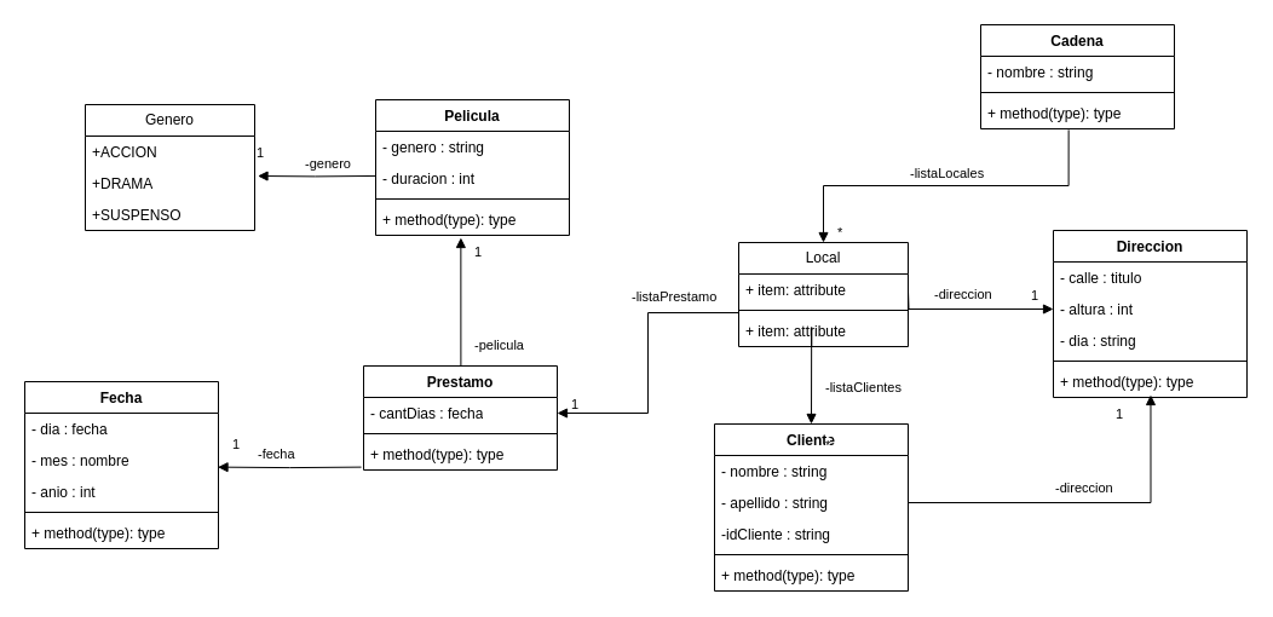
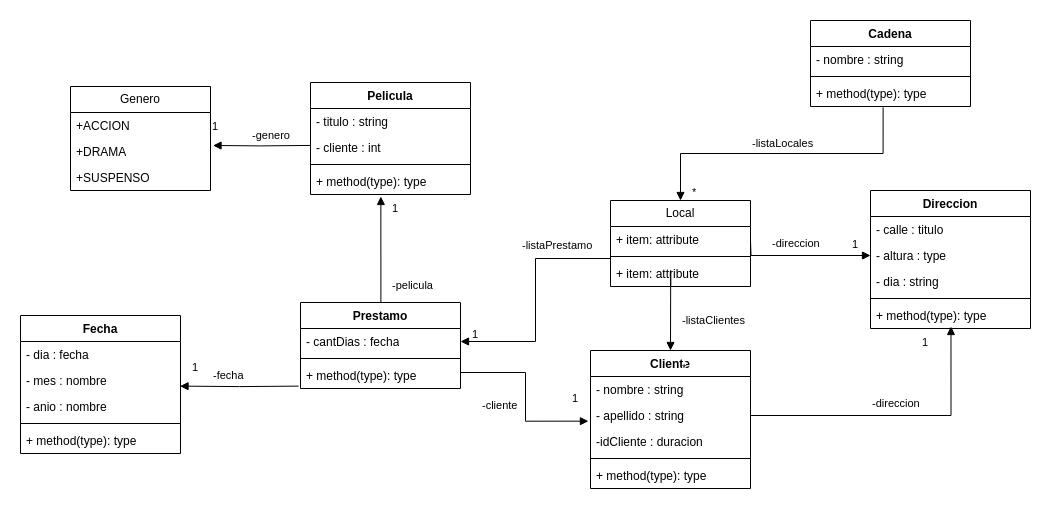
  <mxCell id="0" />
  <mxCell id="1" parent="0" />
  <mxCell id="2" value="Cadena" style="swimlane;fontStyle=1;align=center;verticalAlign=top;childLayout=stackLayout;horizontal=1;startSize=26;horizontalStack=0;resizeParent=1;resizeParentMax=0;resizeLast=0;collapsible=1;marginBottom=0;whiteSpace=wrap;html=1;" vertex="1" parent="1"><mxGeometry x="810" y="20" width="160" height="86" as="geometry" /></mxCell>
  <mxCell id="3" value="- nombre : string" style="text;strokeColor=none;fillColor=none;align=left;verticalAlign=top;spacingLeft=4;spacingRight=4;overflow=hidden;rotatable=0;points=[[0,0.5],[1,0.5]];portConstraint=eastwest;whiteSpace=wrap;html=1;" vertex="1" parent="2"><mxGeometry y="26" width="160" height="26" as="geometry" /></mxCell>
  <mxCell id="4" value="" style="line;strokeWidth=1;fillColor=none;align=left;verticalAlign=middle;spacingTop=-1;spacingLeft=3;spacingRight=3;rotatable=0;labelPosition=right;points=[];portConstraint=eastwest;strokeColor=inherit;" vertex="1" parent="2"><mxGeometry y="52" width="160" height="8" as="geometry" /></mxCell>
  <mxCell id="5" value="+ method(type): type" style="text;strokeColor=none;fillColor=none;align=left;verticalAlign=top;spacingLeft=4;spacingRight=4;overflow=hidden;rotatable=0;points=[[0,0.5],[1,0.5]];portConstraint=eastwest;whiteSpace=wrap;html=1;" vertex="1" parent="2"><mxGeometry y="60" width="160" height="26" as="geometry" /></mxCell>
  <mxCell id="6" value="Direccion" style="swimlane;fontStyle=1;align=center;verticalAlign=top;childLayout=stackLayout;horizontal=1;startSize=26;horizontalStack=0;resizeParent=1;resizeParentMax=0;resizeLast=0;collapsible=1;marginBottom=0;whiteSpace=wrap;html=1;" vertex="1" parent="1"><mxGeometry x="870" y="190" width="160" height="138" as="geometry" /></mxCell>
  <mxCell id="7" value="- calle : titulo" style="text;strokeColor=none;fillColor=none;align=left;verticalAlign=top;spacingLeft=4;spacingRight=4;overflow=hidden;rotatable=0;points=[[0,0.5],[1,0.5]];portConstraint=eastwest;whiteSpace=wrap;html=1;" vertex="1" parent="6"><mxGeometry y="26" width="160" height="26" as="geometry" /></mxCell>
- <mxCell id="8" value="- altura : int" style="text;strokeColor=none;fillColor=none;align=left;verticalAlign=top;spacingLeft=4;spacingRight=4;overflow=hidden;rotatable=0;points=[[0,0.5],[1,0.5]];portConstraint=eastwest;whiteSpace=wrap;html=1;" vertex="1" parent="6"><mxGeometry y="52" width="160" height="26" as="geometry" /></mxCell>
+ <mxCell id="8" value="- altura : type" style="text;strokeColor=none;fillColor=none;align=left;verticalAlign=top;spacingLeft=4;spacingRight=4;overflow=hidden;rotatable=0;points=[[0,0.5],[1,0.5]];portConstraint=eastwest;whiteSpace=wrap;html=1;" vertex="1" parent="6"><mxGeometry y="52" width="160" height="26" as="geometry" /></mxCell>
  <mxCell id="9" value="- dia : string" style="text;strokeColor=none;fillColor=none;align=left;verticalAlign=top;spacingLeft=4;spacingRight=4;overflow=hidden;rotatable=0;points=[[0,0.5],[1,0.5]];portConstraint=eastwest;whiteSpace=wrap;html=1;" vertex="1" parent="6"><mxGeometry y="78" width="160" height="26" as="geometry" /></mxCell>
  <mxCell id="10" value="" style="line;strokeWidth=1;fillColor=none;align=left;verticalAlign=middle;spacingTop=-1;spacingLeft=3;spacingRight=3;rotatable=0;labelPosition=right;points=[];portConstraint=eastwest;strokeColor=inherit;" vertex="1" parent="6"><mxGeometry y="104" width="160" height="8" as="geometry" /></mxCell>
  <mxCell id="11" value="+ method(type): type" style="text;strokeColor=none;fillColor=none;align=left;verticalAlign=top;spacingLeft=4;spacingRight=4;overflow=hidden;rotatable=0;points=[[0,0.5],[1,0.5]];portConstraint=eastwest;whiteSpace=wrap;html=1;" vertex="1" parent="6"><mxGeometry y="112" width="160" height="26" as="geometry" /></mxCell>
  <mxCell id="12" value="Cliente" style="swimlane;fontStyle=1;align=center;verticalAlign=top;childLayout=stackLayout;horizontal=1;startSize=26;horizontalStack=0;resizeParent=1;resizeParentMax=0;resizeLast=0;collapsible=1;marginBottom=0;whiteSpace=wrap;html=1;" vertex="1" parent="1"><mxGeometry x="590" y="350" width="160" height="138" as="geometry" /></mxCell>
  <mxCell id="13" value="- nombre : string" style="text;strokeColor=none;fillColor=none;align=left;verticalAlign=top;spacingLeft=4;spacingRight=4;overflow=hidden;rotatable=0;points=[[0,0.5],[1,0.5]];portConstraint=eastwest;whiteSpace=wrap;html=1;" vertex="1" parent="12"><mxGeometry y="26" width="160" height="26" as="geometry" /></mxCell>
  <mxCell id="14" value="- apellido : string" style="text;strokeColor=none;fillColor=none;align=left;verticalAlign=top;spacingLeft=4;spacingRight=4;overflow=hidden;rotatable=0;points=[[0,0.5],[1,0.5]];portConstraint=eastwest;whiteSpace=wrap;html=1;" vertex="1" parent="12"><mxGeometry y="52" width="160" height="26" as="geometry" /></mxCell>
- <mxCell id="15" value="-idCliente : string" style="text;strokeColor=none;fillColor=none;align=left;verticalAlign=top;spacingLeft=4;spacingRight=4;overflow=hidden;rotatable=0;points=[[0,0.5],[1,0.5]];portConstraint=eastwest;whiteSpace=wrap;html=1;" vertex="1" parent="12"><mxGeometry y="78" width="160" height="26" as="geometry" /></mxCell>
+ <mxCell id="15" value="-idCliente : duracion" style="text;strokeColor=none;fillColor=none;align=left;verticalAlign=top;spacingLeft=4;spacingRight=4;overflow=hidden;rotatable=0;points=[[0,0.5],[1,0.5]];portConstraint=eastwest;whiteSpace=wrap;html=1;" vertex="1" parent="12"><mxGeometry y="78" width="160" height="26" as="geometry" /></mxCell>
  <mxCell id="16" value="" style="line;strokeWidth=1;fillColor=none;align=left;verticalAlign=middle;spacingTop=-1;spacingLeft=3;spacingRight=3;rotatable=0;labelPosition=right;points=[];portConstraint=eastwest;strokeColor=inherit;" vertex="1" parent="12"><mxGeometry y="104" width="160" height="8" as="geometry" /></mxCell>
  <mxCell id="17" value="+ method(type): type" style="text;strokeColor=none;fillColor=none;align=left;verticalAlign=top;spacingLeft=4;spacingRight=4;overflow=hidden;rotatable=0;points=[[0,0.5],[1,0.5]];portConstraint=eastwest;whiteSpace=wrap;html=1;" vertex="1" parent="12"><mxGeometry y="112" width="160" height="26" as="geometry" /></mxCell>
  <mxCell id="18" value="Local" style="swimlane;fontStyle=0;childLayout=stackLayout;horizontal=1;startSize=26;fillColor=none;horizontalStack=0;resizeParent=1;resizeParentMax=0;resizeLast=0;collapsible=1;marginBottom=0;whiteSpace=wrap;html=1;" vertex="1" parent="1"><mxGeometry x="610" y="200" width="140" height="86" as="geometry" /></mxCell>
  <mxCell id="19" value="+ item: attribute" style="text;strokeColor=none;fillColor=none;align=left;verticalAlign=top;spacingLeft=4;spacingRight=4;overflow=hidden;rotatable=0;points=[[0,0.5],[1,0.5]];portConstraint=eastwest;whiteSpace=wrap;html=1;" vertex="1" parent="18"><mxGeometry y="26" width="140" height="26" as="geometry" /></mxCell>
  <mxCell id="20" value="" style="line;strokeWidth=1;fillColor=none;align=left;verticalAlign=middle;spacingTop=-1;spacingLeft=3;spacingRight=3;rotatable=0;labelPosition=right;points=[];portConstraint=eastwest;strokeColor=inherit;" vertex="1" parent="18"><mxGeometry y="52" width="140" height="8" as="geometry" /></mxCell>
  <mxCell id="21" value="+ item: attribute" style="text;strokeColor=none;fillColor=none;align=left;verticalAlign=top;spacingLeft=4;spacingRight=4;overflow=hidden;rotatable=0;points=[[0,0.5],[1,0.5]];portConstraint=eastwest;whiteSpace=wrap;html=1;" vertex="1" parent="18"><mxGeometry y="60" width="140" height="26" as="geometry" /></mxCell>
  <mxCell id="22" value="Pelicula" style="swimlane;fontStyle=1;align=center;verticalAlign=top;childLayout=stackLayout;horizontal=1;startSize=26;horizontalStack=0;resizeParent=1;resizeParentMax=0;resizeLast=0;collapsible=1;marginBottom=0;whiteSpace=wrap;html=1;" vertex="1" parent="1"><mxGeometry x="310" y="82" width="160" height="112" as="geometry" /></mxCell>
- <mxCell id="23" value="- genero : string" style="text;strokeColor=none;fillColor=none;align=left;verticalAlign=top;spacingLeft=4;spacingRight=4;overflow=hidden;rotatable=0;points=[[0,0.5],[1,0.5]];portConstraint=eastwest;whiteSpace=wrap;html=1;" vertex="1" parent="22"><mxGeometry y="26" width="160" height="26" as="geometry" /></mxCell>
- <mxCell id="24" value="- duracion : int" style="text;strokeColor=none;fillColor=none;align=left;verticalAlign=top;spacingLeft=4;spacingRight=4;overflow=hidden;rotatable=0;points=[[0,0.5],[1,0.5]];portConstraint=eastwest;whiteSpace=wrap;html=1;" vertex="1" parent="22"><mxGeometry y="52" width="160" height="26" as="geometry" /></mxCell>
+ <mxCell id="23" value="- titulo : string" style="text;strokeColor=none;fillColor=none;align=left;verticalAlign=top;spacingLeft=4;spacingRight=4;overflow=hidden;rotatable=0;points=[[0,0.5],[1,0.5]];portConstraint=eastwest;whiteSpace=wrap;html=1;" vertex="1" parent="22"><mxGeometry y="26" width="160" height="26" as="geometry" /></mxCell>
+ <mxCell id="24" value="- cliente : int" style="text;strokeColor=none;fillColor=none;align=left;verticalAlign=top;spacingLeft=4;spacingRight=4;overflow=hidden;rotatable=0;points=[[0,0.5],[1,0.5]];portConstraint=eastwest;whiteSpace=wrap;html=1;" vertex="1" parent="22"><mxGeometry y="52" width="160" height="26" as="geometry" /></mxCell>
  <mxCell id="25" value="" style="line;strokeWidth=1;fillColor=none;align=left;verticalAlign=middle;spacingTop=-1;spacingLeft=3;spacingRight=3;rotatable=0;labelPosition=right;points=[];portConstraint=eastwest;strokeColor=inherit;" vertex="1" parent="22"><mxGeometry y="78" width="160" height="8" as="geometry" /></mxCell>
  <mxCell id="26" value="+ method(type): type" style="text;strokeColor=none;fillColor=none;align=left;verticalAlign=top;spacingLeft=4;spacingRight=4;overflow=hidden;rotatable=0;points=[[0,0.5],[1,0.5]];portConstraint=eastwest;whiteSpace=wrap;html=1;" vertex="1" parent="22"><mxGeometry y="86" width="160" height="26" as="geometry" /></mxCell>
  <mxCell id="27" value="Fecha" style="swimlane;fontStyle=1;align=center;verticalAlign=top;childLayout=stackLayout;horizontal=1;startSize=26;horizontalStack=0;resizeParent=1;resizeParentMax=0;resizeLast=0;collapsible=1;marginBottom=0;whiteSpace=wrap;html=1;" vertex="1" parent="1"><mxGeometry x="20" y="315" width="160" height="138" as="geometry" /></mxCell>
  <mxCell id="28" value="- dia : fecha" style="text;strokeColor=none;fillColor=none;align=left;verticalAlign=top;spacingLeft=4;spacingRight=4;overflow=hidden;rotatable=0;points=[[0,0.5],[1,0.5]];portConstraint=eastwest;whiteSpace=wrap;html=1;" vertex="1" parent="27"><mxGeometry y="26" width="160" height="26" as="geometry" /></mxCell>
  <mxCell id="29" value="- mes : nombre" style="text;strokeColor=none;fillColor=none;align=left;verticalAlign=top;spacingLeft=4;spacingRight=4;overflow=hidden;rotatable=0;points=[[0,0.5],[1,0.5]];portConstraint=eastwest;whiteSpace=wrap;html=1;" vertex="1" parent="27"><mxGeometry y="52" width="160" height="26" as="geometry" /></mxCell>
- <mxCell id="30" value="- anio : int" style="text;strokeColor=none;fillColor=none;align=left;verticalAlign=top;spacingLeft=4;spacingRight=4;overflow=hidden;rotatable=0;points=[[0,0.5],[1,0.5]];portConstraint=eastwest;whiteSpace=wrap;html=1;" vertex="1" parent="27"><mxGeometry y="78" width="160" height="26" as="geometry" /></mxCell>
+ <mxCell id="30" value="- anio : nombre" style="text;strokeColor=none;fillColor=none;align=left;verticalAlign=top;spacingLeft=4;spacingRight=4;overflow=hidden;rotatable=0;points=[[0,0.5],[1,0.5]];portConstraint=eastwest;whiteSpace=wrap;html=1;" vertex="1" parent="27"><mxGeometry y="78" width="160" height="26" as="geometry" /></mxCell>
  <mxCell id="31" value="" style="line;strokeWidth=1;fillColor=none;align=left;verticalAlign=middle;spacingTop=-1;spacingLeft=3;spacingRight=3;rotatable=0;labelPosition=right;points=[];portConstraint=eastwest;strokeColor=inherit;" vertex="1" parent="27"><mxGeometry y="104" width="160" height="8" as="geometry" /></mxCell>
  <mxCell id="32" value="+ method(type): type" style="text;strokeColor=none;fillColor=none;align=left;verticalAlign=top;spacingLeft=4;spacingRight=4;overflow=hidden;rotatable=0;points=[[0,0.5],[1,0.5]];portConstraint=eastwest;whiteSpace=wrap;html=1;" vertex="1" parent="27"><mxGeometry y="112" width="160" height="26" as="geometry" /></mxCell>
  <mxCell id="33" value="Prestamo" style="swimlane;fontStyle=1;align=center;verticalAlign=top;childLayout=stackLayout;horizontal=1;startSize=26;horizontalStack=0;resizeParent=1;resizeParentMax=0;resizeLast=0;collapsible=1;marginBottom=0;whiteSpace=wrap;html=1;" vertex="1" parent="1"><mxGeometry x="300" y="302" width="160" height="86" as="geometry" /></mxCell>
  <mxCell id="34" value="- cantDias : fecha" style="text;strokeColor=none;fillColor=none;align=left;verticalAlign=top;spacingLeft=4;spacingRight=4;overflow=hidden;rotatable=0;points=[[0,0.5],[1,0.5]];portConstraint=eastwest;whiteSpace=wrap;html=1;" vertex="1" parent="33"><mxGeometry y="26" width="160" height="26" as="geometry" /></mxCell>
  <mxCell id="35" value="" style="line;strokeWidth=1;fillColor=none;align=left;verticalAlign=middle;spacingTop=-1;spacingLeft=3;spacingRight=3;rotatable=0;labelPosition=right;points=[];portConstraint=eastwest;strokeColor=inherit;" vertex="1" parent="33"><mxGeometry y="52" width="160" height="8" as="geometry" /></mxCell>
  <mxCell id="36" value="+ method(type): type" style="text;strokeColor=none;fillColor=none;align=left;verticalAlign=top;spacingLeft=4;spacingRight=4;overflow=hidden;rotatable=0;points=[[0,0.5],[1,0.5]];portConstraint=eastwest;whiteSpace=wrap;html=1;" vertex="1" parent="33"><mxGeometry y="60" width="160" height="26" as="geometry" /></mxCell>
  <mxCell id="37" value="Genero" style="swimlane;fontStyle=0;childLayout=stackLayout;horizontal=1;startSize=26;fillColor=none;horizontalStack=0;resizeParent=1;resizeParentMax=0;resizeLast=0;collapsible=1;marginBottom=0;whiteSpace=wrap;html=1;" vertex="1" parent="1"><mxGeometry x="70" y="86" width="140" height="104" as="geometry" /></mxCell>
  <mxCell id="38" value="+ACCION" style="text;strokeColor=none;fillColor=none;align=left;verticalAlign=top;spacingLeft=4;spacingRight=4;overflow=hidden;rotatable=0;points=[[0,0.5],[1,0.5]];portConstraint=eastwest;whiteSpace=wrap;html=1;" vertex="1" parent="37"><mxGeometry y="26" width="140" height="26" as="geometry" /></mxCell>
  <mxCell id="39" value="+DRAMA" style="text;strokeColor=none;fillColor=none;align=left;verticalAlign=top;spacingLeft=4;spacingRight=4;overflow=hidden;rotatable=0;points=[[0,0.5],[1,0.5]];portConstraint=eastwest;whiteSpace=wrap;html=1;" vertex="1" parent="37"><mxGeometry y="52" width="140" height="26" as="geometry" /></mxCell>
  <mxCell id="40" value="+SUSPENSO" style="text;strokeColor=none;fillColor=none;align=left;verticalAlign=top;spacingLeft=4;spacingRight=4;overflow=hidden;rotatable=0;points=[[0,0.5],[1,0.5]];portConstraint=eastwest;whiteSpace=wrap;html=1;" vertex="1" parent="37"><mxGeometry y="78" width="140" height="26" as="geometry" /></mxCell>
  <mxCell id="41" value="-direccion" style="endArrow=block;endFill=1;html=1;edgeStyle=orthogonalEdgeStyle;align=left;verticalAlign=top;rounded=0;" edge="1" parent="1" target="8"><mxGeometry x="-1" y="22" relative="1" as="geometry"><mxPoint x="750" y="240" as="sourcePoint" /><mxPoint x="910" y="240" as="targetPoint" /><mxPoint x="-2" y="-9" as="offset" /></mxGeometry></mxCell>
  <mxCell id="42" value="1" style="edgeLabel;resizable=0;html=1;align=left;verticalAlign=bottom;" connectable="0" vertex="1" parent="41"><mxGeometry x="-1" relative="1" as="geometry"><mxPoint x="100" y="12" as="offset" /></mxGeometry></mxCell>
  <mxCell id="43" value="-listaLocales" style="endArrow=block;endFill=1;html=1;edgeStyle=orthogonalEdgeStyle;align=left;verticalAlign=top;rounded=0;exitX=0.454;exitY=1.033;exitDx=0;exitDy=0;exitPerimeter=0;entryX=0.5;entryY=0;entryDx=0;entryDy=0;" edge="1" parent="1" source="5" target="18"><mxGeometry x="0.209" y="-23" relative="1" as="geometry"><mxPoint x="880" y="130" as="sourcePoint" /><mxPoint x="1040" y="130" as="targetPoint" /><mxPoint as="offset" /></mxGeometry></mxCell>
  <mxCell id="44" value="*" style="edgeLabel;resizable=0;html=1;align=left;verticalAlign=bottom;" connectable="0" vertex="1" parent="43"><mxGeometry x="-1" relative="1" as="geometry"><mxPoint x="-193" y="93" as="offset" /></mxGeometry></mxCell>
  <mxCell id="45" value="-listaClientes" style="endArrow=block;endFill=1;html=1;edgeStyle=orthogonalEdgeStyle;align=left;verticalAlign=top;rounded=0;entryX=0.5;entryY=0;entryDx=0;entryDy=0;exitX=0.43;exitY=0.998;exitDx=0;exitDy=0;exitPerimeter=0;" edge="1" parent="1" source="21" target="12"><mxGeometry x="0.111" y="10" relative="1" as="geometry"><mxPoint x="670" y="290" as="sourcePoint" /><mxPoint x="840" y="310" as="targetPoint" /><Array as="points"><mxPoint x="670" y="270" /></Array><mxPoint as="offset" /></mxGeometry></mxCell>
  <mxCell id="46" value="*" style="edgeLabel;resizable=0;html=1;align=left;verticalAlign=bottom;" connectable="0" vertex="1" parent="45"><mxGeometry x="-1" relative="1" as="geometry"><mxPoint x="10" y="90" as="offset" /></mxGeometry></mxCell>
  <mxCell id="47" value="-direccion" style="endArrow=block;endFill=1;html=1;edgeStyle=orthogonalEdgeStyle;align=left;verticalAlign=top;rounded=0;exitX=1;exitY=0.5;exitDx=0;exitDy=0;entryX=0.503;entryY=0.923;entryDx=0;entryDy=0;entryPerimeter=0;" edge="1" parent="1" source="14" target="11"><mxGeometry x="-0.171" y="25" relative="1" as="geometry"><mxPoint x="770" y="418.66" as="sourcePoint" /><mxPoint x="950" y="330" as="targetPoint" /><Array as="points"><mxPoint x="950" y="415" /><mxPoint x="950" y="326" /></Array><mxPoint as="offset" /></mxGeometry></mxCell>
  <mxCell id="48" value="1" style="edgeLabel;resizable=0;html=1;align=left;verticalAlign=bottom;" connectable="0" vertex="1" parent="47"><mxGeometry x="-1" relative="1" as="geometry"><mxPoint x="170" y="-65" as="offset" /></mxGeometry></mxCell>
  <mxCell id="49" value="-genero" style="endArrow=block;endFill=1;html=1;edgeStyle=orthogonalEdgeStyle;align=left;verticalAlign=top;rounded=0;exitX=0;exitY=0.421;exitDx=0;exitDy=0;entryX=1.018;entryY=0.269;entryDx=0;entryDy=0;entryPerimeter=0;exitPerimeter=0;" edge="1" parent="1" target="39"><mxGeometry x="0.234" y="-23" relative="1" as="geometry"><mxPoint x="310" y="144.946" as="sourcePoint" /><mxPoint y="272" as="targetPoint" x="410" /><mxPoint as="offset" /></mxGeometry></mxCell>
  <mxCell id="50" value="1" style="edgeLabel;resizable=0;html=1;align=left;verticalAlign=bottom;" connectable="0" vertex="1" parent="49"><mxGeometry x="-1" relative="1" as="geometry"><mxPoint x="-100" y="-11" as="offset" /></mxGeometry></mxCell>
  <mxCell id="51" value="-fecha" style="endArrow=block;endFill=1;html=1;edgeStyle=orthogonalEdgeStyle;align=left;verticalAlign=top;rounded=0;entryX=0.997;entryY=0.716;entryDx=0;entryDy=0;entryPerimeter=0;exitX=-0.012;exitY=0.216;exitDx=0;exitDy=0;exitPerimeter=0;" edge="1" parent="1" target="29"><mxGeometry x="0.483" y="-24" relative="1" as="geometry"><mxPoint x="298.08" y="385.616" as="sourcePoint" /><mxPoint x="320" y="392" as="targetPoint" /><mxPoint as="offset" /></mxGeometry></mxCell>
  <mxCell id="52" value="1" style="edgeLabel;resizable=0;html=1;align=left;verticalAlign=bottom;" connectable="0" vertex="1" parent="51"><mxGeometry x="-1" relative="1" as="geometry"><mxPoint x="-108" y="-11" as="offset" /></mxGeometry></mxCell>
  <mxCell id="53" value="-pelicula" style="endArrow=block;endFill=1;html=1;edgeStyle=orthogonalEdgeStyle;align=left;verticalAlign=top;rounded=0;exitX=0.5;exitY=0;exitDx=0;exitDy=0;entryX=0.442;entryY=1.077;entryDx=0;entryDy=0;entryPerimeter=0;" edge="1" parent="1"><mxGeometry x="-0.439" y="-10" relative="1" as="geometry"><mxPoint x="379.64" y="302" as="sourcePoint" /><mxPoint x="380.36" y="196.002" as="targetPoint" /><Array as="points"><mxPoint x="379.64" y="196" /></Array><mxPoint as="offset" /></mxGeometry></mxCell>
  <mxCell id="54" value="1" style="edgeLabel;resizable=0;html=1;align=left;verticalAlign=bottom;" connectable="0" vertex="1" parent="53"><mxGeometry x="-1" relative="1" as="geometry"><mxPoint x="10" y="-86" as="offset" /></mxGeometry></mxCell>
+ <mxCell id="55" value="-cliente" style="endArrow=block;endFill=1;html=1;edgeStyle=orthogonalEdgeStyle;align=left;verticalAlign=top;rounded=0;exitX=1;exitY=0.5;exitDx=0;exitDy=0;entryX=-0.013;entryY=0.718;entryDx=0;entryDy=0;entryPerimeter=0;" edge="1" parent="1" source="34" target="14"><mxGeometry x="-0.508" y="-20" relative="1" as="geometry"><mxPoint y="512" as="sourcePoint" x="410" /><mxPoint x="570" y="512" as="targetPoint" /><Array as="points"><mxPoint x="460" y="372" /><mxPoint x="525" y="372" /><mxPoint x="525" y="421" /></Array><mxPoint as="offset" /></mxGeometry></mxCell>
+ <mxCell id="56" value="1" style="edgeLabel;resizable=0;html=1;align=left;verticalAlign=bottom;" connectable="0" vertex="1" parent="55"><mxGeometry x="-1" relative="1" as="geometry"><mxPoint x="110" y="65" as="offset" /></mxGeometry></mxCell>
  <mxCell id="57" value="-listaPrestamo" style="endArrow=block;endFill=1;html=1;edgeStyle=orthogonalEdgeStyle;align=left;verticalAlign=top;rounded=0;exitX=0;exitY=0.75;exitDx=0;exitDy=0;exitPerimeter=0;entryX=1;entryY=0.5;entryDx=0;entryDy=0;" edge="1" parent="1" source="20" target="34"><mxGeometry x="-0.356" y="-30" relative="1" as="geometry"><mxPoint x="460" y="229.83" as="sourcePoint" /><mxPoint x="470" y="352" as="targetPoint" /><mxPoint x="15" y="-26" as="offset" /></mxGeometry></mxCell>
  <mxCell id="58" value="1" style="edgeLabel;resizable=0;html=1;align=left;verticalAlign=bottom;" connectable="0" vertex="1" parent="57"><mxGeometry x="-1" relative="1" as="geometry"><mxPoint x="-140" y="84" as="offset" /></mxGeometry></mxCell>
